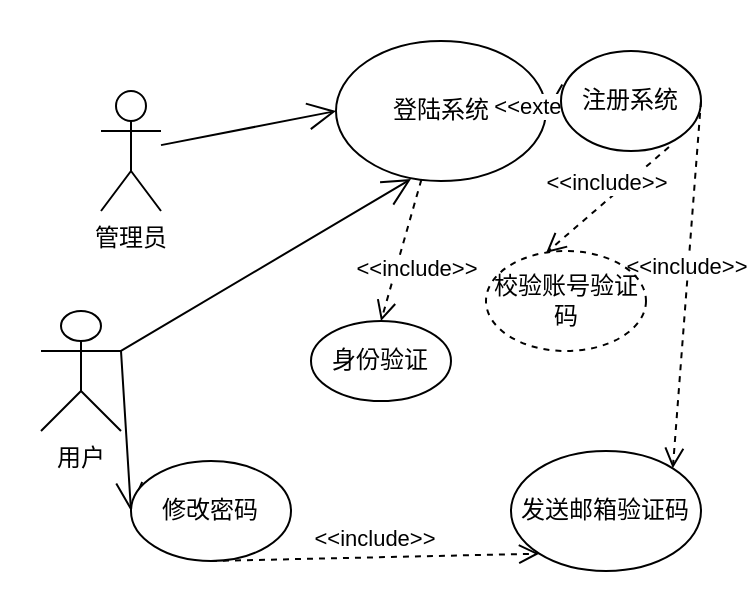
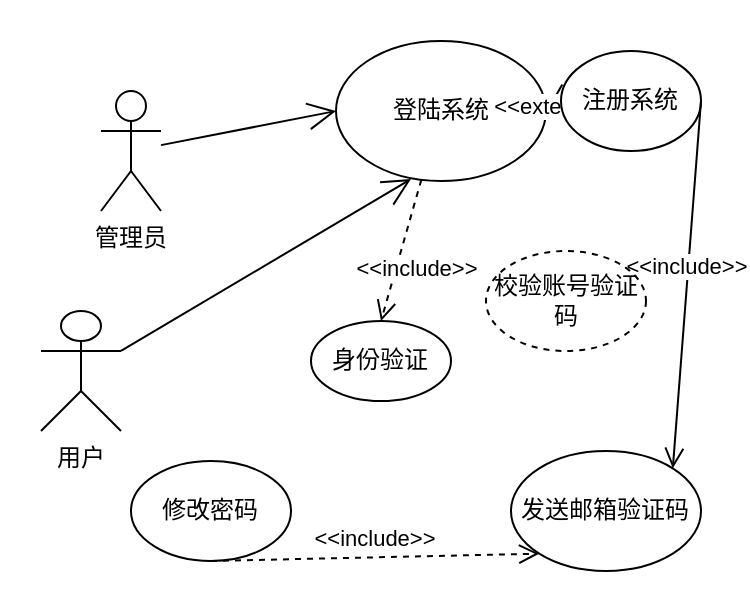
  <mxCell id="0" />
  <mxCell id="1" parent="0" />
  <mxCell id="2" value="用户" style="shape=umlActor;verticalLabelPosition=bottom;verticalAlign=top;html=1;outlineConnect=0;" parent="1" vertex="1"><mxGeometry x="20" y="155" width="40" height="60" as="geometry" /></mxCell>
  <mxCell id="3" value="登陆系统" style="ellipse;whiteSpace=wrap;html=1;" parent="1" vertex="1"><mxGeometry x="167.5" y="20" width="105" height="70" as="geometry" /></mxCell>
  <mxCell id="4" value="" style="endArrow=open;endFill=1;endSize=12;html=1;rounded=0;exitX=1;exitY=0.333;exitDx=0;exitDy=0;exitPerimeter=0;entryX=0.357;entryY=0.986;entryDx=0;entryDy=0;entryPerimeter=0;" parent="1" source="2" target="3" edge="1"><mxGeometry width="160" relative="1" as="geometry"><mxPoint x="305" y="395" as="sourcePoint" /><mxPoint x="465" y="395" as="targetPoint" /></mxGeometry></mxCell>
  <mxCell id="5" value="&amp;lt;&amp;lt;include&amp;gt;&amp;gt;" style="html=1;verticalAlign=bottom;endArrow=open;dashed=1;endSize=8;rounded=0;entryX=0.5;entryY=0;entryDx=0;entryDy=0;" parent="1" source="3" target="6" edge="1"><mxGeometry x="0.428" y="13" relative="1" as="geometry"><mxPoint x="205" y="275" as="sourcePoint" /><mxPoint x="115" y="235" as="targetPoint" /><mxPoint as="offset" /></mxGeometry></mxCell>
  <mxCell id="6" value="身份验证" style="ellipse;whiteSpace=wrap;html=1;" parent="1" vertex="1"><mxGeometry x="155" y="160" width="70" height="40" as="geometry" /></mxCell>
  <mxCell id="7" value="&amp;lt;&amp;lt;extend&amp;gt;&amp;gt;" style="endArrow=open;endSize=12;dashed=1;html=1;rounded=0;entryX=1;entryY=0.5;entryDx=0;entryDy=0;exitX=0;exitY=0.5;exitDx=0;exitDy=0;" parent="1" source="8" target="3" edge="1"><mxGeometry width="160" relative="1" as="geometry"><mxPoint x="455" y="235" as="sourcePoint" /><mxPoint x="465" y="395" as="targetPoint" /></mxGeometry></mxCell>
  <mxCell id="8" value="注册系统" style="ellipse;whiteSpace=wrap;html=1;" parent="1" vertex="1"><mxGeometry x="280" y="25" width="70" height="50" as="geometry" /></mxCell>
- <mxCell id="9" value="&amp;lt;&amp;lt;include&amp;gt;&amp;gt;" style="html=1;verticalAlign=bottom;endArrow=open;dashed=1;endSize=8;rounded=0;exitX=0.771;exitY=0.96;exitDx=0;exitDy=0;entryX=0.375;entryY=0.02;entryDx=0;entryDy=0;entryPerimeter=0;exitPerimeter=0;" parent="1" source="8" target="13" edge="1"><mxGeometry relative="1" as="geometry"><mxPoint x="640.81" y="312.5" as="sourcePoint" /><mxPoint x="575" y="205" as="targetPoint" /></mxGeometry></mxCell>
- <mxCell id="10" value="&amp;lt;&amp;lt;include&amp;gt;&amp;gt;" style="html=1;verticalAlign=bottom;endArrow=open;dashed=1;endSize=8;rounded=0;exitX=1;exitY=0.5;exitDx=0;exitDy=0;entryX=1;entryY=0;entryDx=0;entryDy=0;" parent="1" source="8" target="12" edge="1"><mxGeometry relative="1" as="geometry"><mxPoint x="525" y="315" as="sourcePoint" /><mxPoint x="485" y="315" as="targetPoint" /></mxGeometry></mxCell>
+ <mxCell id="10" value="&amp;lt;&amp;lt;include&amp;gt;&amp;gt;" style="html=1;verticalAlign=bottom;endArrow=open;dashed=0;endSize=8;rounded=0;exitX=1;exitY=0.5;exitDx=0;exitDy=0;entryX=1;entryY=0;entryDx=0;entryDy=0;" parent="1" source="8" target="12" edge="1"><mxGeometry relative="1" as="geometry"><mxPoint x="525" y="315" as="sourcePoint" /><mxPoint x="485" y="315" as="targetPoint" /></mxGeometry></mxCell>
  <mxCell id="11" value="&amp;lt;&amp;lt;include&amp;gt;&amp;gt;" style="html=1;verticalAlign=bottom;endArrow=open;dashed=1;endSize=8;rounded=0;exitX=0.5;exitY=1;exitDx=0;exitDy=0;entryX=0;entryY=1;entryDx=0;entryDy=0;" parent="1" source="15" target="12" edge="1"><mxGeometry relative="1" as="geometry"><mxPoint x="790.81" y="375" as="sourcePoint" /><mxPoint x="495" y="325" as="targetPoint" /><Array as="points" /></mxGeometry></mxCell>
  <mxCell id="12" value="发送邮箱验证码" style="ellipse;whiteSpace=wrap;html=1;" parent="1" vertex="1"><mxGeometry x="255" y="225" width="95" height="60" as="geometry" /></mxCell>
  <mxCell id="13" value="校验账号验证码" style="ellipse;whiteSpace=wrap;html=1;dashed=1;" parent="1" vertex="1"><mxGeometry x="242.5" y="125" width="80" height="50" as="geometry" /></mxCell>
- <mxCell id="14" value="" style="endArrow=open;endFill=1;endSize=12;html=1;rounded=0;entryX=0;entryY=0.5;entryDx=0;entryDy=0;exitX=1;exitY=0.333;exitDx=0;exitDy=0;exitPerimeter=0;" parent="1" source="2" target="15" edge="1"><mxGeometry width="160" relative="1" as="geometry"><mxPoint x="515" y="735" as="sourcePoint" /><mxPoint x="675" y="735" as="targetPoint" /></mxGeometry></mxCell>
  <mxCell id="15" value="修改密码" style="ellipse;whiteSpace=wrap;html=1;" parent="1" vertex="1"><mxGeometry x="65" y="230" width="80" height="50" as="geometry" /></mxCell>
  <mxCell id="16" value="管理员" style="shape=umlActor;verticalLabelPosition=bottom;verticalAlign=top;html=1;" parent="1" vertex="1"><mxGeometry x="50" y="45" width="30" height="60" as="geometry" /></mxCell>
  <mxCell id="17" value="" style="endArrow=open;endFill=1;endSize=12;html=1;rounded=0;entryX=0;entryY=0.5;entryDx=0;entryDy=0;" parent="1" source="16" target="3" edge="1"><mxGeometry width="160" relative="1" as="geometry"><mxPoint x="205" y="115" as="sourcePoint" /><mxPoint x="365" y="115" as="targetPoint" /></mxGeometry></mxCell>
